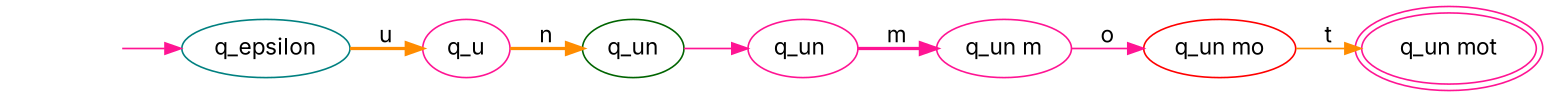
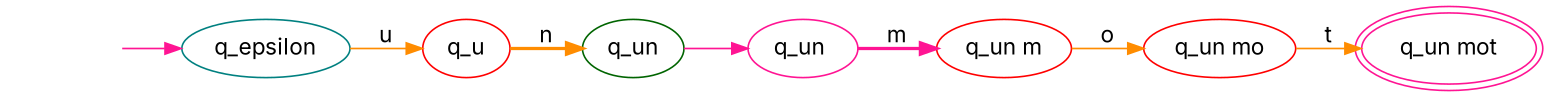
  digraph {
    fontname=Inter
    rankdir=LR
    node [color=deeppink fontname=Inter]
    edge [color=darkorange fontname=Inter style=solid]
    n1 [color=teal label=q_epsilon]
-   n2 [label=q_u]
+   n2 [color=red label=q_u]
    n3 [color=darkgreen label=q_un]
    n4 [label="q_un "]
-   n5 [label="q_un m"]
+   n5 [color=red label="q_un m"]
    n6 [color=red label="q_un mo"]
    n7 [label="q_un mot" peripheries=2]
    start0 [style=invis color=""]
-   n1 -> n2 [label=u style=bold]
+   n1 -> n2 [label=u]
    n2 -> n3 [label=n style=bold]
    n3 -> n4 [color=deeppink label=" "]
    n4 -> n5 [color=deeppink label=m style=bold]
-   n5 -> n6 [color=deeppink label=o]
+   n5 -> n6 [label=o]
    n6 -> n7 [label=t]
    start0 -> n1 [color=deeppink]
  }
